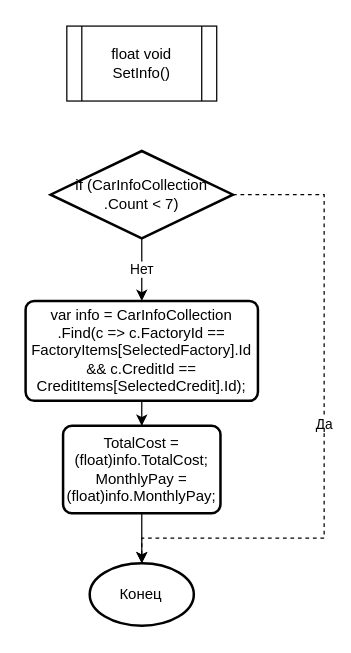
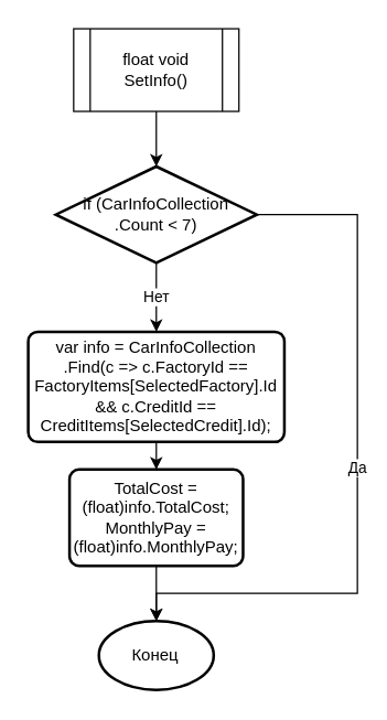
  <mxCell id="0" />
  <mxCell id="1" parent="0" />
+ <mxCell id="2" value="" style="edgeStyle=orthogonalEdgeStyle;rounded=0;orthogonalLoop=1;jettySize=auto;html=1;" edge="1" parent="1" source="3" target="6"><mxGeometry relative="1" as="geometry" /></mxCell>
  <mxCell id="3" value="float void SetInfo()" style="shape=process;whiteSpace=wrap;html=1;backgroundOutline=1;" vertex="1" parent="1"><mxGeometry x="53" y="20" width="120" height="60" as="geometry" /></mxCell>
  <mxCell id="4" value="Нет" style="edgeStyle=orthogonalEdgeStyle;rounded=0;orthogonalLoop=1;jettySize=auto;html=1;" edge="1" parent="1" source="6" target="8"><mxGeometry relative="1" as="geometry" /></mxCell>
- <mxCell id="5" value="Да" style="edgeStyle=orthogonalEdgeStyle;rounded=0;orthogonalLoop=1;jettySize=auto;html=1;entryX=0.5;entryY=0;entryDx=0;entryDy=0;entryPerimeter=0;dashed=1;" edge="1" parent="1" source="6" target="11"><mxGeometry relative="1" as="geometry"><Array as="points"><mxPoint x="259" y="155" /><mxPoint x="259" y="430" /><mxPoint x="113" y="430" /></Array></mxGeometry></mxCell>
+ <mxCell id="5" value="Да" style="edgeStyle=orthogonalEdgeStyle;rounded=0;orthogonalLoop=1;jettySize=auto;html=1;entryX=0.5;entryY=0;entryDx=0;entryDy=0;entryPerimeter=0;" edge="1" parent="1" source="6" target="11"><mxGeometry relative="1" as="geometry"><Array as="points"><mxPoint x="259" y="155" /><mxPoint x="259" y="430" /><mxPoint x="113" y="430" /></Array></mxGeometry></mxCell>
  <mxCell id="6" value="if (CarInfoCollection&lt;br&gt;.Count &amp;lt; 7)" style="strokeWidth=2;html=1;shape=mxgraph.flowchart.decision;whiteSpace=wrap;" vertex="1" parent="1"><mxGeometry x="40" y="120" width="146" height="70" as="geometry" /></mxCell>
  <mxCell id="7" value="" style="edgeStyle=orthogonalEdgeStyle;rounded=0;orthogonalLoop=1;jettySize=auto;html=1;" edge="1" parent="1" source="8" target="10"><mxGeometry relative="1" as="geometry" /></mxCell>
  <mxCell id="8" value="var info = CarInfoCollection&lt;br&gt;.Find(c =&amp;gt; c.FactoryId == FactoryItems[SelectedFactory].Id &amp;amp;&amp;amp; c.CreditId == CreditItems[SelectedCredit].Id);" style="rounded=1;whiteSpace=wrap;html=1;absoluteArcSize=1;arcSize=14;strokeWidth=2;align=center;" vertex="1" parent="1"><mxGeometry x="20" y="240" width="186" height="80" as="geometry" /></mxCell>
  <mxCell id="9" value="" style="edgeStyle=orthogonalEdgeStyle;rounded=0;orthogonalLoop=1;jettySize=auto;html=1;" edge="1" parent="1" source="10" target="11"><mxGeometry relative="1" as="geometry" /></mxCell>
  <mxCell id="10" value="&lt;div&gt;TotalCost = (float)info.TotalCost;&lt;/div&gt;&lt;div&gt;MonthlyPay = (float)info.MonthlyPay;&lt;/div&gt;" style="rounded=1;whiteSpace=wrap;html=1;absoluteArcSize=1;arcSize=14;strokeWidth=2;align=center;" vertex="1" parent="1"><mxGeometry x="50" y="340" width="126" height="70" as="geometry" /></mxCell>
  <mxCell id="11" value="Конец" style="strokeWidth=2;html=1;shape=mxgraph.flowchart.start_1;whiteSpace=wrap;align=center;" vertex="1" parent="1"><mxGeometry x="71.34" y="450" width="83.33" height="50" as="geometry" /></mxCell>
